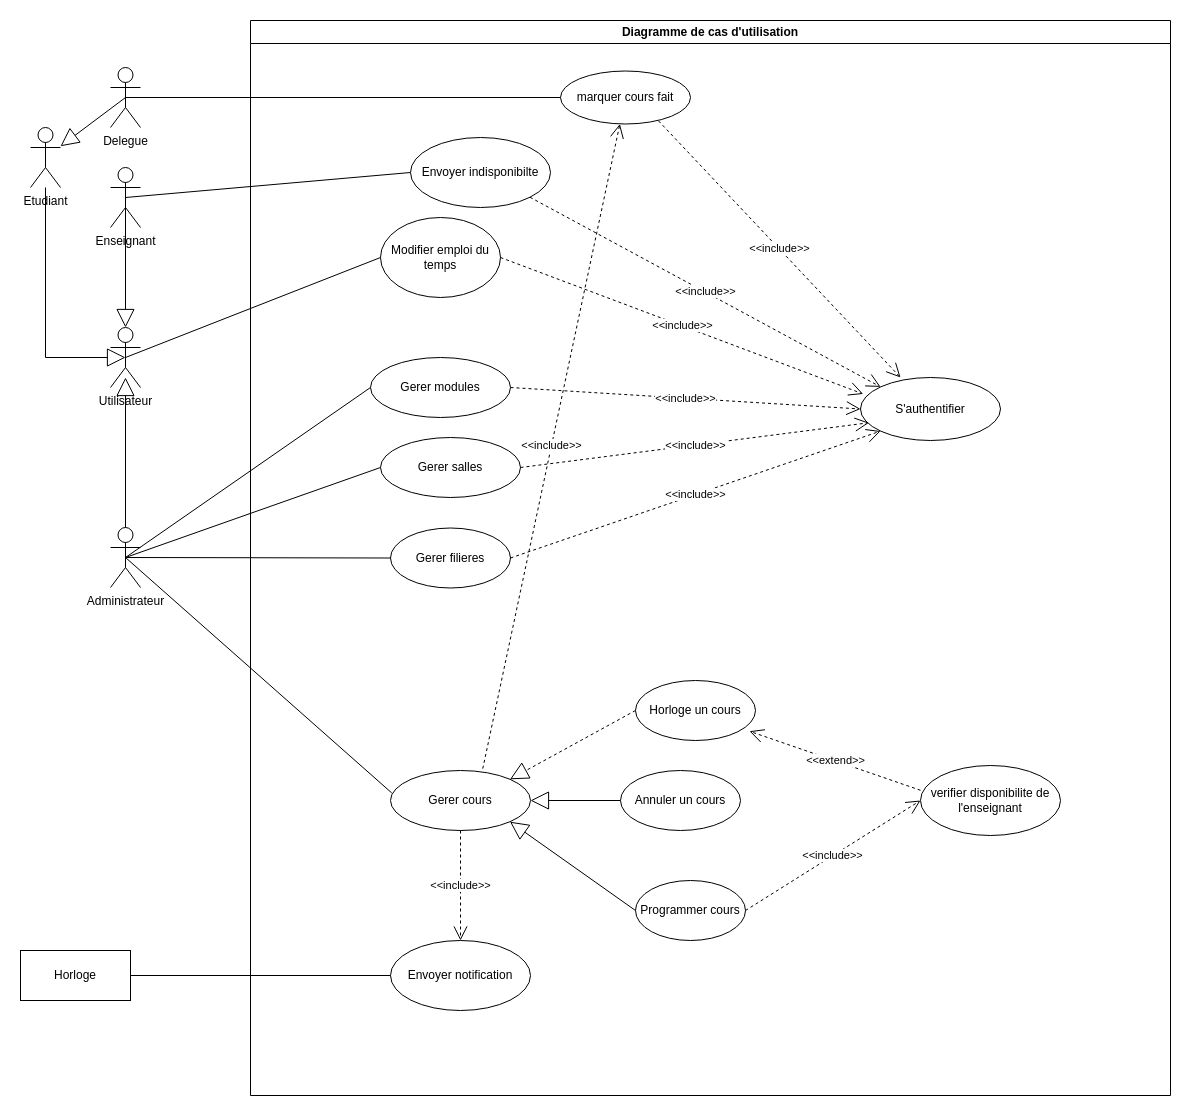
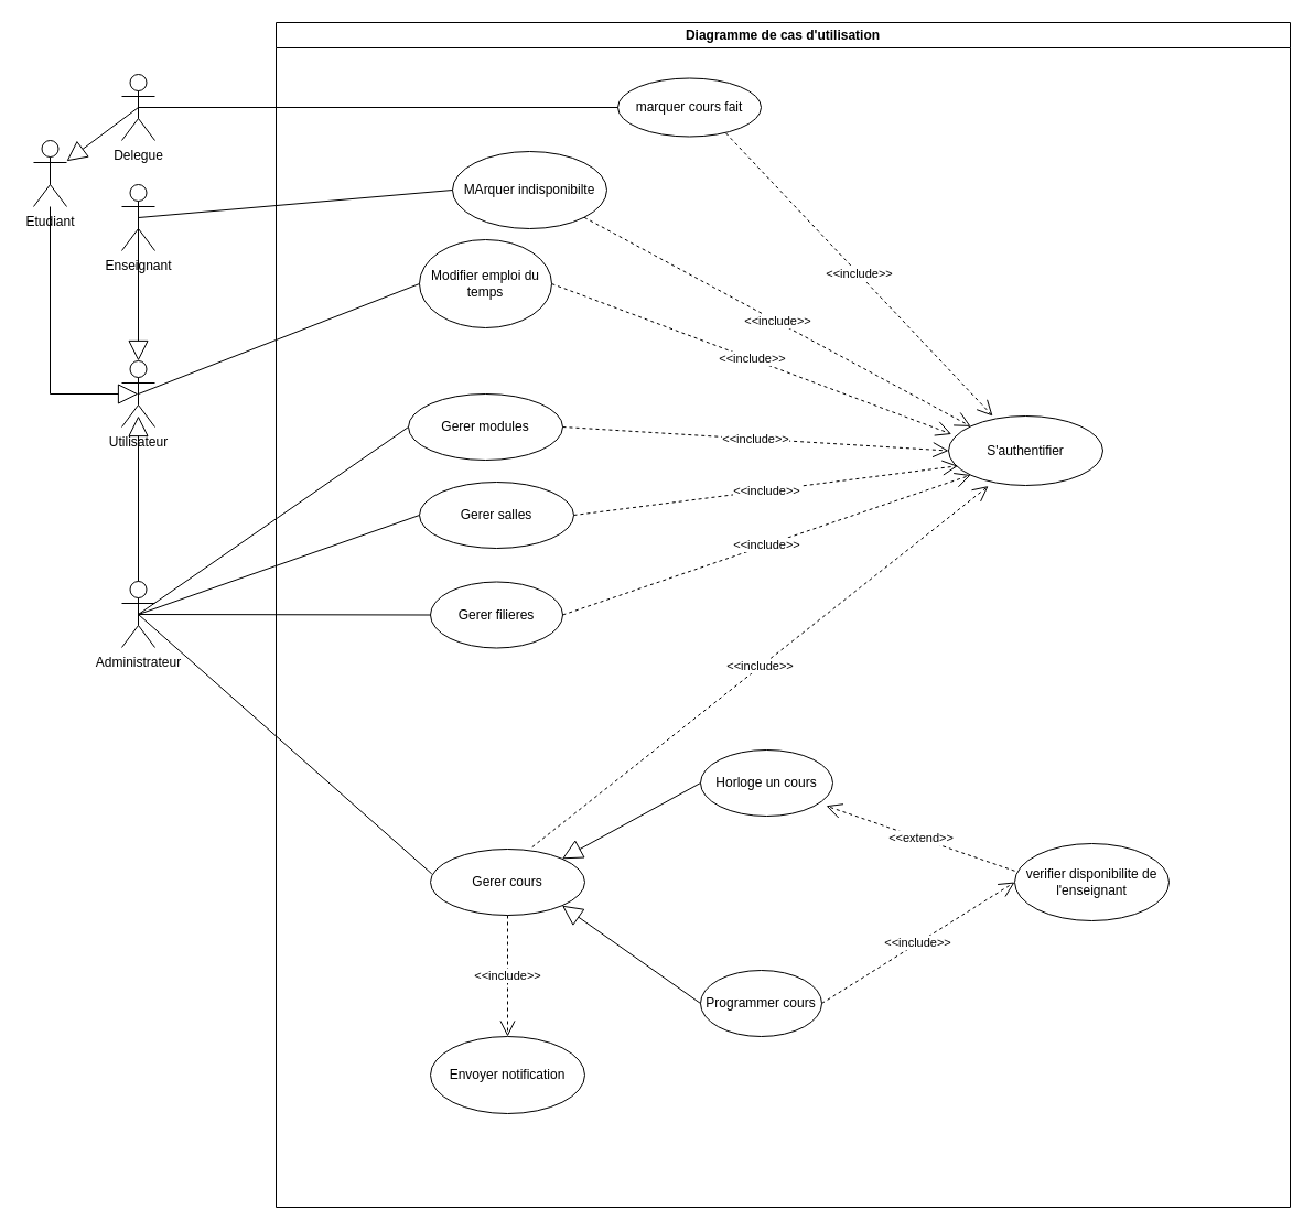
  <mxCell id="0" />
  <mxCell id="1" parent="0" />
  <mxCell id="2" value="Utilisateur" style="shape=umlActor;verticalLabelPosition=bottom;verticalAlign=top;html=1;outlineConnect=0;" parent="1" vertex="1"><mxGeometry x="110" y="327" width="30" height="60" as="geometry" /></mxCell>
  <mxCell id="3" value="Administrateur" style="shape=umlActor;verticalLabelPosition=bottom;verticalAlign=top;html=1;outlineConnect=0;" parent="1" vertex="1"><mxGeometry x="110" y="527" width="30" height="60" as="geometry" /></mxCell>
  <mxCell id="4" value="" style="endArrow=block;endSize=16;endFill=0;html=1;rounded=0;exitX=0.5;exitY=0;exitDx=0;exitDy=0;exitPerimeter=0;" parent="1" source="3" edge="1"><mxGeometry width="160" relative="1" as="geometry"><mxPoint x="120" y="337" as="sourcePoint" /><mxPoint x="125" y="377" as="targetPoint" /></mxGeometry></mxCell>
  <mxCell id="5" value="Enseignant" style="shape=umlActor;verticalLabelPosition=bottom;verticalAlign=top;html=1;outlineConnect=0;" parent="1" vertex="1"><mxGeometry x="110" y="167" width="30" height="60" as="geometry" /></mxCell>
  <mxCell id="6" value="" style="endArrow=block;endSize=16;endFill=0;html=1;rounded=0;exitX=0.5;exitY=0.5;exitDx=0;exitDy=0;exitPerimeter=0;" parent="1" source="5" target="2" edge="1"><mxGeometry x="-0.419" width="160" relative="1" as="geometry"><mxPoint x="-200" y="537" as="sourcePoint" /><mxPoint x="-85" y="127" as="targetPoint" /><Array as="points" /><mxPoint as="offset" /></mxGeometry></mxCell>
  <mxCell id="7" value="Etudiant" style="shape=umlActor;verticalLabelPosition=bottom;verticalAlign=top;html=1;outlineConnect=0;" parent="1" vertex="1"><mxGeometry x="30" y="127" width="30" height="60" as="geometry" /></mxCell>
  <mxCell id="8" value="Delegue" style="shape=umlActor;verticalLabelPosition=bottom;verticalAlign=top;html=1;outlineConnect=0;" parent="1" vertex="1"><mxGeometry x="110" y="67" width="30" height="60" as="geometry" /></mxCell>
  <mxCell id="9" value="" style="endArrow=block;endSize=16;endFill=0;html=1;rounded=0;exitX=0.5;exitY=0.5;exitDx=0;exitDy=0;exitPerimeter=0;" parent="1" source="8" target="7" edge="1"><mxGeometry width="160" relative="1" as="geometry"><mxPoint x="140" y="637" as="sourcePoint" /><mxPoint x="300" y="637" as="targetPoint" /></mxGeometry></mxCell>
  <mxCell id="10" value="Diagramme de cas d'utilisation" style="swimlane;whiteSpace=wrap;html=1;" parent="1" vertex="1"><mxGeometry x="250" y="20" width="920" height="1075" as="geometry" /></mxCell>
  <mxCell id="11" value="Modifier emploi du temps" style="ellipse;whiteSpace=wrap;html=1;" parent="10" vertex="1"><mxGeometry x="130" y="197" width="120" height="80" as="geometry" /></mxCell>
  <mxCell id="12" value="Gerer modules" style="ellipse;whiteSpace=wrap;html=1;" parent="10" vertex="1"><mxGeometry x="120" y="337" width="140" height="60" as="geometry" /></mxCell>
  <mxCell id="13" value="Gerer salles" style="ellipse;whiteSpace=wrap;html=1;" parent="10" vertex="1"><mxGeometry x="130" y="417" width="140" height="60" as="geometry" /></mxCell>
  <mxCell id="14" value="Gerer cours" style="ellipse;whiteSpace=wrap;html=1;" parent="10" vertex="1"><mxGeometry x="140" y="750" width="140" height="60" as="geometry" /></mxCell>
  <mxCell id="15" value="Gerer filieres" style="ellipse;whiteSpace=wrap;html=1;" parent="10" vertex="1"><mxGeometry x="140" y="507.5" width="120" height="60" as="geometry" /></mxCell>
  <mxCell id="16" value="Programmer cours" style="ellipse;whiteSpace=wrap;html=1;" vertex="1" parent="10"><mxGeometry x="385" y="860" width="110" height="60" as="geometry" /></mxCell>
  <mxCell id="17" value="Horloge un cours" style="ellipse;whiteSpace=wrap;html=1;" vertex="1" parent="10"><mxGeometry x="385" y="660" width="120" height="60" as="geometry" /></mxCell>
- <mxCell id="18" value="Annuler un cours" style="ellipse;whiteSpace=wrap;html=1;" vertex="1" parent="10"><mxGeometry x="370" y="750" width="120" height="60" as="geometry" /></mxCell>
  <mxCell id="19" value="" style="endArrow=block;endSize=16;endFill=0;html=1;rounded=0;exitX=0;exitY=0.5;exitDx=0;exitDy=0;entryX=1;entryY=1;entryDx=0;entryDy=0;" edge="1" parent="10" source="16" target="14"><mxGeometry width="160" relative="1" as="geometry"><mxPoint x="170" y="670" as="sourcePoint" /><mxPoint x="330" y="670" as="targetPoint" /></mxGeometry></mxCell>
- <mxCell id="20" value="" style="endArrow=block;endSize=16;endFill=0;html=1;rounded=0;exitX=0;exitY=0.5;exitDx=0;exitDy=0;entryX=1;entryY=0.5;entryDx=0;entryDy=0;" edge="1" parent="10" source="18" target="14"><mxGeometry x="1" y="-160" width="160" relative="1" as="geometry"><mxPoint x="170" y="670" as="sourcePoint" /><mxPoint x="330" y="670" as="targetPoint" /><Array as="points" /><mxPoint as="offset" /></mxGeometry></mxCell>
- <mxCell id="21" value="" style="endArrow=block;endSize=16;endFill=0;html=1;rounded=0;exitX=0;exitY=0.5;exitDx=0;exitDy=0;entryX=1;entryY=0;entryDx=0;entryDy=0;dashed=1;" edge="1" parent="10" source="17" target="14"><mxGeometry width="160" relative="1" as="geometry"><mxPoint x="520" y="315" as="sourcePoint" /><mxPoint x="280" y="430" as="targetPoint" /></mxGeometry></mxCell>
+ <mxCell id="21" value="" style="endArrow=block;endSize=16;endFill=0;html=1;rounded=0;exitX=0;exitY=0.5;exitDx=0;exitDy=0;entryX=1;entryY=0;entryDx=0;entryDy=0;" edge="1" parent="10" source="17" target="14"><mxGeometry width="160" relative="1" as="geometry"><mxPoint x="520" y="315" as="sourcePoint" /><mxPoint x="280" y="430" as="targetPoint" /></mxGeometry></mxCell>
  <mxCell id="22" value="Envoyer notification" style="ellipse;whiteSpace=wrap;html=1;" vertex="1" parent="10"><mxGeometry x="140" y="920" width="140" height="70" as="geometry" /></mxCell>
  <mxCell id="23" value="S'authentifier" style="ellipse;whiteSpace=wrap;html=1;" vertex="1" parent="10"><mxGeometry x="610" y="357" width="140" height="63" as="geometry" /></mxCell>
  <mxCell id="24" value="&amp;lt;&amp;lt;include&amp;gt;&amp;gt;" style="endArrow=open;endSize=12;dashed=1;html=1;rounded=0;exitX=1;exitY=0.5;exitDx=0;exitDy=0;entryX=0.019;entryY=0.261;entryDx=0;entryDy=0;entryPerimeter=0;" edge="1" parent="10" source="11" target="23"><mxGeometry width="160" relative="1" as="geometry"><mxPoint x="250" y="500" as="sourcePoint" /><mxPoint x="410" y="500" as="targetPoint" /></mxGeometry></mxCell>
  <mxCell id="25" value="&amp;lt;&amp;lt;include&amp;gt;&amp;gt;" style="endArrow=open;endSize=12;dashed=1;html=1;rounded=0;exitX=1;exitY=0.5;exitDx=0;exitDy=0;entryX=0;entryY=0.5;entryDx=0;entryDy=0;" edge="1" parent="10" source="12" target="23"><mxGeometry width="160" relative="1" as="geometry"><mxPoint x="250" y="500" as="sourcePoint" /><mxPoint x="410" y="500" as="targetPoint" /></mxGeometry></mxCell>
  <mxCell id="26" value="&amp;lt;&amp;lt;include&amp;gt;&amp;gt;" style="endArrow=open;endSize=12;dashed=1;html=1;rounded=0;exitX=1;exitY=0.5;exitDx=0;exitDy=0;entryX=0.061;entryY=0.718;entryDx=0;entryDy=0;entryPerimeter=0;" edge="1" parent="10" source="13" target="23"><mxGeometry width="160" relative="1" as="geometry"><mxPoint x="250" y="500" as="sourcePoint" /><mxPoint x="590" y="407" as="targetPoint" /></mxGeometry></mxCell>
  <mxCell id="27" value="&amp;lt;&amp;lt;include&amp;gt;&amp;gt;" style="endArrow=open;endSize=12;dashed=1;html=1;rounded=0;exitX=1;exitY=0.5;exitDx=0;exitDy=0;entryX=0;entryY=1;entryDx=0;entryDy=0;" edge="1" parent="10" source="15" target="23"><mxGeometry width="160" relative="1" as="geometry"><mxPoint x="250" y="500" as="sourcePoint" /><mxPoint x="410" y="500" as="targetPoint" /></mxGeometry></mxCell>
  <mxCell id="28" value="verifier disponibilite de l'enseignant" style="ellipse;whiteSpace=wrap;html=1;" vertex="1" parent="10"><mxGeometry x="670" y="745" width="140" height="70" as="geometry" /></mxCell>
- <mxCell id="29" value="&amp;lt;&amp;lt;include&amp;gt;&amp;gt;" style="endArrow=open;endSize=12;dashed=1;html=1;rounded=0;exitX=0.659;exitY=-0.031;exitDx=0;exitDy=0;exitPerimeter=0;" edge="1" parent="10" source="14" target="30"><mxGeometry width="160" relative="1" as="geometry"><mxPoint x="390" y="547" as="sourcePoint" /><mxPoint x="680" y="227" as="targetPoint" /></mxGeometry></mxCell>
+ <mxCell id="29" value="&amp;lt;&amp;lt;include&amp;gt;&amp;gt;" style="endArrow=open;endSize=12;dashed=1;html=1;rounded=0;exitX=0.659;exitY=-0.031;exitDx=0;exitDy=0;exitPerimeter=0;entryX=0.258;entryY=1.009;entryDx=0;entryDy=0;entryPerimeter=0;" edge="1" parent="10" source="14" target="23"><mxGeometry width="160" relative="1" as="geometry"><mxPoint x="390" y="547" as="sourcePoint" /><mxPoint x="680" y="227" as="targetPoint" /></mxGeometry></mxCell>
  <mxCell id="30" value="marquer cours fait" style="ellipse;whiteSpace=wrap;html=1;" vertex="1" parent="10"><mxGeometry x="310" y="50.5" width="130" height="53" as="geometry" /></mxCell>
- <mxCell id="31" value="Envoyer indisponibilte" style="ellipse;whiteSpace=wrap;html=1;" vertex="1" parent="10"><mxGeometry x="160" y="117" width="140" height="70" as="geometry" /></mxCell>
+ <mxCell id="31" value="MArquer indisponibilte" style="ellipse;whiteSpace=wrap;html=1;" vertex="1" parent="10"><mxGeometry x="160" y="117" width="140" height="70" as="geometry" /></mxCell>
  <mxCell id="32" value="&amp;lt;&amp;lt;include&amp;gt;&amp;gt;" style="endArrow=open;endSize=12;dashed=1;html=1;rounded=0;exitX=1;exitY=0.5;exitDx=0;exitDy=0;entryX=0;entryY=0.5;entryDx=0;entryDy=0;" edge="1" parent="10" source="16" target="28"><mxGeometry width="160" relative="1" as="geometry"><mxPoint x="320" y="617" as="sourcePoint" /><mxPoint x="480" y="617" as="targetPoint" /></mxGeometry></mxCell>
  <mxCell id="33" value="&amp;lt;&amp;lt;include&amp;gt;&amp;gt;" style="endArrow=open;endSize=12;dashed=1;html=1;rounded=0;exitX=1;exitY=1;exitDx=0;exitDy=0;entryX=0;entryY=0;entryDx=0;entryDy=0;" edge="1" parent="10" source="31" target="23"><mxGeometry width="160" relative="1" as="geometry"><mxPoint x="260" y="247" as="sourcePoint" /><mxPoint x="603" y="385" as="targetPoint" /></mxGeometry></mxCell>
  <mxCell id="34" value="&amp;lt;&amp;lt;include&amp;gt;&amp;gt;" style="endArrow=open;endSize=12;dashed=1;html=1;rounded=0;exitX=0.754;exitY=0.941;exitDx=0;exitDy=0;entryX=0.286;entryY=0;entryDx=0;entryDy=0;exitPerimeter=0;entryPerimeter=0;" edge="1" parent="10" source="30" target="23"><mxGeometry width="160" relative="1" as="geometry"><mxPoint x="289" y="187" as="sourcePoint" /><mxPoint x="621" y="377" as="targetPoint" /></mxGeometry></mxCell>
  <mxCell id="35" value="&amp;lt;&amp;lt;extend&amp;gt;&amp;gt;" style="endArrow=open;endSize=12;dashed=1;html=1;rounded=0;exitX=0;exitY=0.354;exitDx=0;exitDy=0;entryX=0.95;entryY=0.846;entryDx=0;entryDy=0;entryPerimeter=0;exitPerimeter=0;" edge="1" parent="10" source="28" target="17"><mxGeometry width="160" relative="1" as="geometry"><mxPoint x="310" y="467" as="sourcePoint" /><mxPoint x="470" y="467" as="targetPoint" /></mxGeometry></mxCell>
  <mxCell id="36" value="&amp;lt;&amp;lt;include&amp;gt;&amp;gt;" style="endArrow=open;endSize=12;dashed=1;html=1;rounded=0;exitX=0.5;exitY=1;exitDx=0;exitDy=0;entryX=0.5;entryY=0;entryDx=0;entryDy=0;" edge="1" parent="10" source="14" target="22"><mxGeometry width="160" relative="1" as="geometry"><mxPoint x="270" y="617" as="sourcePoint" /><mxPoint x="430" y="617" as="targetPoint" /></mxGeometry></mxCell>
  <mxCell id="37" value="" style="endArrow=none;html=1;rounded=0;exitX=0.5;exitY=0.5;exitDx=0;exitDy=0;exitPerimeter=0;entryX=0;entryY=0.5;entryDx=0;entryDy=0;" parent="1" source="2" target="11" edge="1"><mxGeometry width="50" height="50" relative="1" as="geometry"><mxPoint x="390" y="477" as="sourcePoint" /><mxPoint x="440" y="427" as="targetPoint" /></mxGeometry></mxCell>
  <mxCell id="38" value="" style="endArrow=none;html=1;rounded=0;exitX=0.5;exitY=0.5;exitDx=0;exitDy=0;exitPerimeter=0;entryX=0;entryY=0.5;entryDx=0;entryDy=0;" parent="1" source="3" target="12" edge="1"><mxGeometry width="50" height="50" relative="1" as="geometry"><mxPoint x="380" y="397" as="sourcePoint" /><mxPoint x="430" y="347" as="targetPoint" /></mxGeometry></mxCell>
  <mxCell id="39" value="" style="endArrow=none;html=1;rounded=0;entryX=0;entryY=0.5;entryDx=0;entryDy=0;exitX=0.5;exitY=0.5;exitDx=0;exitDy=0;exitPerimeter=0;" parent="1" source="3" target="13" edge="1"><mxGeometry width="50" height="50" relative="1" as="geometry"><mxPoint x="380" y="397" as="sourcePoint" /><mxPoint x="430" y="347" as="targetPoint" /></mxGeometry></mxCell>
  <mxCell id="40" value="" style="endArrow=none;html=1;rounded=0;exitX=0.5;exitY=0.5;exitDx=0;exitDy=0;exitPerimeter=0;entryX=0.009;entryY=0.374;entryDx=0;entryDy=0;entryPerimeter=0;" parent="1" source="3" target="14" edge="1"><mxGeometry width="50" height="50" relative="1" as="geometry"><mxPoint x="380" y="397" as="sourcePoint" /><mxPoint x="430" y="347" as="targetPoint" /></mxGeometry></mxCell>
  <mxCell id="41" value="" style="endArrow=none;html=1;entryX=0;entryY=0.5;entryDx=0;entryDy=0;exitX=0.5;exitY=0.5;exitDx=0;exitDy=0;exitPerimeter=0;" parent="1" source="3" target="15" edge="1"><mxGeometry width="50" height="50" relative="1" as="geometry"><mxPoint x="125" y="537" as="sourcePoint" /><mxPoint x="290" y="487" as="targetPoint" /></mxGeometry></mxCell>
- <mxCell id="42" value="" style="endArrow=none;html=1;rounded=0;exitX=0;exitY=0.5;exitDx=0;exitDy=0;entryX=1;entryY=0.5;entryDx=0;entryDy=0;" edge="1" parent="1" source="22" target="46"><mxGeometry width="50" height="50" relative="1" as="geometry"><mxPoint x="410" y="357" as="sourcePoint" /><mxPoint x="125" y="975" as="targetPoint" /></mxGeometry></mxCell>
  <mxCell id="43" value="" style="endArrow=block;endSize=16;endFill=0;html=1;rounded=0;entryX=0.5;entryY=0.5;entryDx=0;entryDy=0;entryPerimeter=0;" edge="1" parent="1" source="7" target="2"><mxGeometry width="160" relative="1" as="geometry"><mxPoint x="570" y="537" as="sourcePoint" /><mxPoint x="730" y="537" as="targetPoint" /><Array as="points"><mxPoint x="45" y="357" /></Array></mxGeometry></mxCell>
  <mxCell id="44" value="" style="endArrow=none;html=1;rounded=0;exitX=0;exitY=0.5;exitDx=0;exitDy=0;entryX=0.5;entryY=0.5;entryDx=0;entryDy=0;entryPerimeter=0;" edge="1" parent="1" source="30" target="8"><mxGeometry width="50" height="50" relative="1" as="geometry"><mxPoint x="630" y="557" as="sourcePoint" /><mxPoint x="680" y="507" as="targetPoint" /></mxGeometry></mxCell>
  <mxCell id="45" value="" style="endArrow=none;html=1;rounded=0;exitX=0.5;exitY=0.5;exitDx=0;exitDy=0;exitPerimeter=0;entryX=0;entryY=0.5;entryDx=0;entryDy=0;" edge="1" parent="1" source="5" target="31"><mxGeometry width="50" height="50" relative="1" as="geometry"><mxPoint x="630" y="557" as="sourcePoint" /><mxPoint x="370" y="177" as="targetPoint" /></mxGeometry></mxCell>
- <mxCell id="46" value="Horloge" style="html=1;whiteSpace=wrap;" vertex="1" parent="1"><mxGeometry x="20" y="950" width="110" height="50" as="geometry" /></mxCell>
